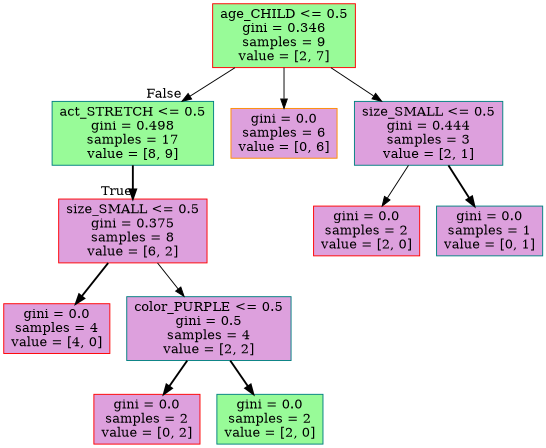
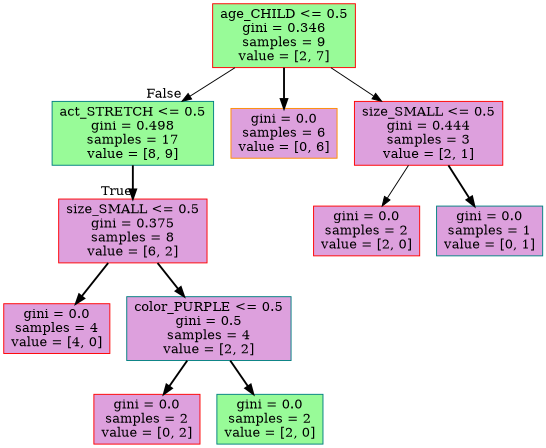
  digraph {
    node [color=red fillcolor=plum shape=box style=filled]
    edge [style=bold]
    n1 [color=teal fillcolor=palegreen label="act_STRETCH <= 0.5\ngini = 0.498\nsamples = 17\nvalue = [8, 9]"]
    n2 [label="size_SMALL <= 0.5\ngini = 0.375\nsamples = 8\nvalue = [6, 2]"]
    n3 [label="gini = 0.0\nsamples = 4\nvalue = [4, 0]"]
    n4 [color=teal label="color_PURPLE <= 0.5\ngini = 0.5\nsamples = 4\nvalue = [2, 2]"]
    n5 [fillcolor=palegreen label="age_CHILD <= 0.5\ngini = 0.346\nsamples = 9\nvalue = [2, 7]"]
    n6 [color=darkorange label="gini = 0.0\nsamples = 6\nvalue = [0, 6]"]
-   n7 [color=teal label="size_SMALL <= 0.5\ngini = 0.444\nsamples = 3\nvalue = [2, 1]"]
+   n7 [label="size_SMALL <= 0.5\ngini = 0.444\nsamples = 3\nvalue = [2, 1]"]
    n8 [label="gini = 0.0\nsamples = 2\nvalue = [0, 2]"]
    n9 [color=teal fillcolor=palegreen label="gini = 0.0\nsamples = 2\nvalue = [2, 0]"]
    n10 [label="gini = 0.0\nsamples = 2\nvalue = [2, 0]"]
    n11 [color=teal label="gini = 0.0\nsamples = 1\nvalue = [0, 1]"]
    n1 -> n2 [headlabel=True labelangle=45 labeldistance=2.5]
    n2 -> n3
-   n2 -> n4 [style=solid]
+   n2 -> n4
    n4 -> n8
    n4 -> n9
    n5 -> n1 [headlabel=False labelangle=-45 labeldistance=2.5 style=solid]
-   n5 -> n6 [style=solid]
+   n5 -> n6
    n5 -> n7 [style=solid]
    n7 -> n10 [style=solid]
    n7 -> n11
  }
